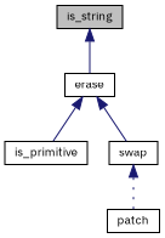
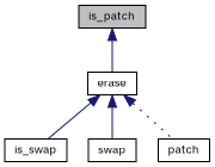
  digraph {
    fontname="IBM Plex Sans"
    rankdir=TB
    node [color=black fillcolor=white fontname="IBM Plex Sans" fontsize=10 shape=record style=filled]
    edge [color=midnightblue dir=back fontname="IBM Plex Sans" fontsize=10 labelfontname=Helvetica labelfontsize=10 style=solid]
-   n1 [fillcolor=grey75 fontcolor=black height=0.2 label=is_string width=0.4]
+   n1 [fillcolor=grey75 fontcolor=black height=0.2 label=is_patch width=0.4]
    n2 [height=0.2 label=erase width=0.4]
-   n3 [height=0.2 label=is_primitive width=0.4]
+   n3 [height=0.2 label=is_swap width=0.4]
    n4 [height=0.2 label=swap width=0.4]
    n5 [height=0.2 label=patch width=0.4]
    n1 -> n2
    n2 -> n3
    n2 -> n4
-   n4 -> n5 [style=dotted]
+   n2 -> n5 [style=dotted]
  }
